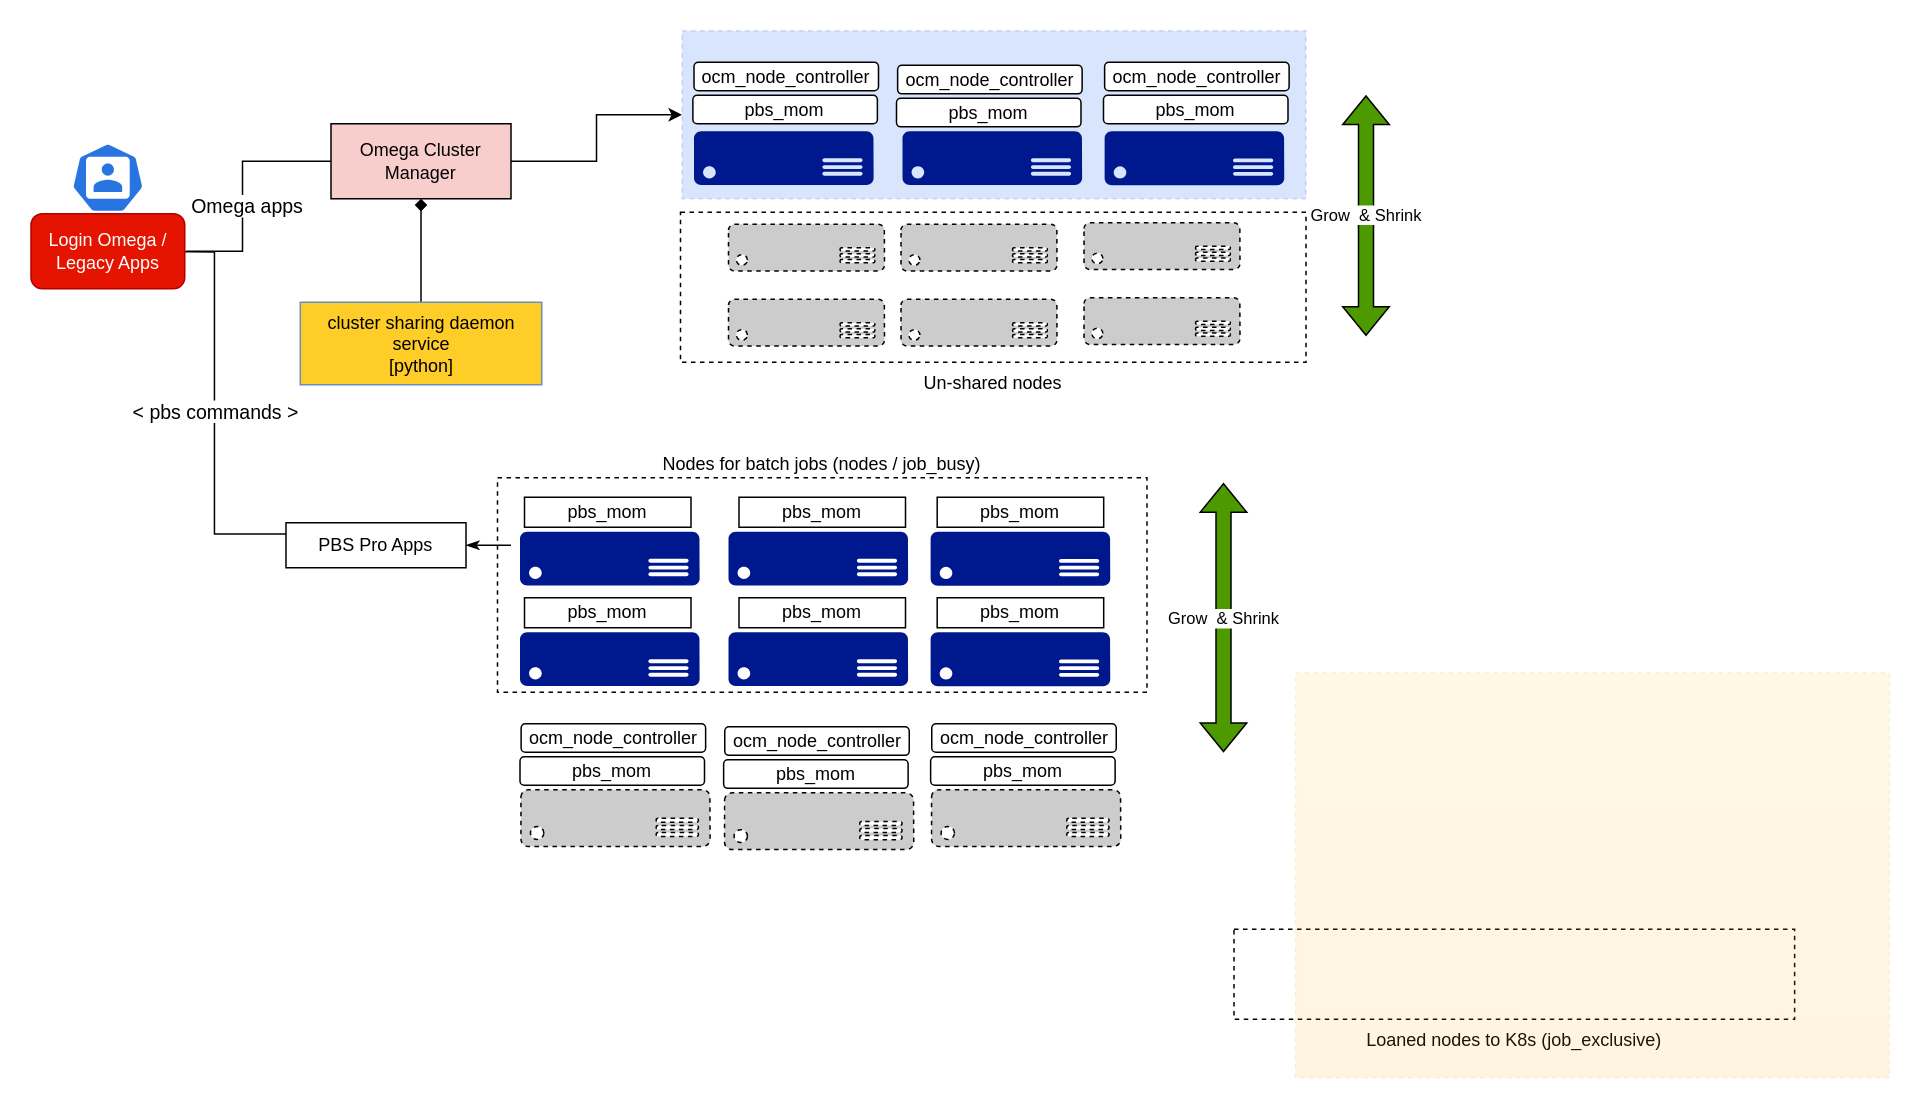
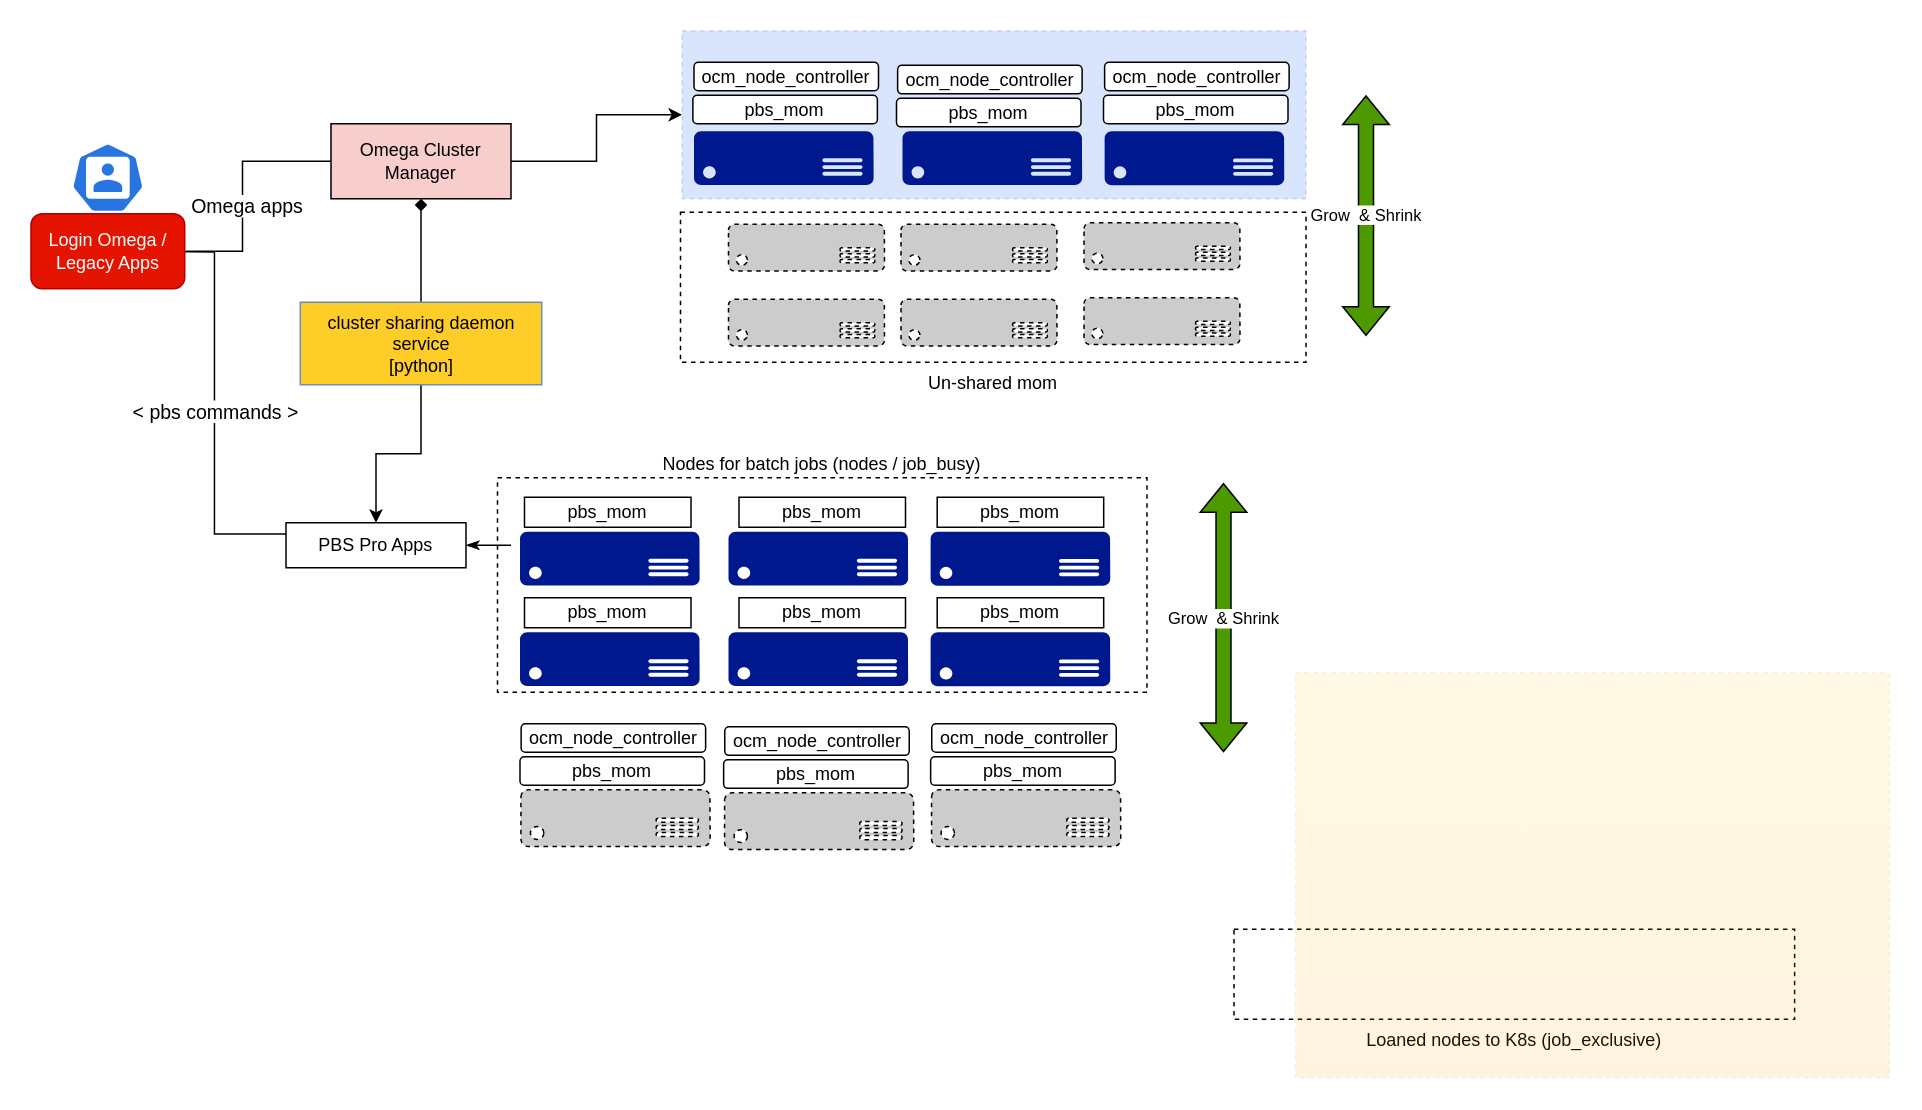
  <mxCell id="0" />
  <mxCell id="1" parent="0" />
  <mxCell id="2" value="" style="rounded=0;whiteSpace=wrap;html=1;fillColor=#0050ef;dashed=1;labelPosition=left;verticalLabelPosition=bottom;align=right;verticalAlign=top;strokeColor=#001DBC;glass=0;opacity=15;fontColor=#ffffff;" parent="1" vertex="1"><mxGeometry x="454" y="20" width="416" height="112" as="geometry" /></mxCell>
  <mxCell id="3" value="Nodes for batch jobs (nodes / job_busy)" style="rounded=0;whiteSpace=wrap;html=1;fillColor=none;dashed=1;labelPosition=center;verticalLabelPosition=top;align=center;verticalAlign=bottom;" parent="1" vertex="1"><mxGeometry x="331" y="318" width="433" height="143" as="geometry" /></mxCell>
  <mxCell id="4" style="edgeStyle=orthogonalEdgeStyle;rounded=0;orthogonalLoop=1;jettySize=auto;html=1;entryX=1;entryY=0.5;entryDx=0;entryDy=0;fontSize=13;startArrow=none;startFill=0;endArrow=none;endFill=0;endSize=6;strokeColor=default;strokeWidth=1;fillColor=#4D9900;exitX=0;exitY=0.5;exitDx=0;exitDy=0;" parent="1" edge="1"><mxGeometry relative="1" as="geometry"><mxPoint x="221" y="107" as="sourcePoint" /><mxPoint x="123.5" y="167" as="targetPoint" /><Array as="points"><mxPoint x="161" y="107" /><mxPoint x="161" y="167" /></Array></mxGeometry></mxCell>
  <mxCell id="5" value="Omega apps" style="edgeLabel;html=1;align=center;verticalAlign=middle;resizable=0;points=[];fontSize=13;" parent="4" vertex="1" connectable="0"><mxGeometry x="0.012" y="2" relative="1" as="geometry"><mxPoint y="9" as="offset" /></mxGeometry></mxCell>
  <mxCell id="6" style="edgeStyle=orthogonalEdgeStyle;rounded=0;orthogonalLoop=1;jettySize=auto;html=1;exitX=1;exitY=0.5;exitDx=0;exitDy=0;" edge="1" parent="1" source="7" target="2"><mxGeometry relative="1" as="geometry" /></mxCell>
  <mxCell id="7" value="Omega Cluster Manager" style="rounded=0;whiteSpace=wrap;html=1;fillColor=#f8cecc;" parent="1" vertex="1"><mxGeometry x="220" y="82" width="120" height="50" as="geometry" /></mxCell>
  <mxCell id="8" value="" style="aspect=fixed;pointerEvents=1;shadow=0;dashed=1;html=1;strokeColor=#000000;labelPosition=center;verticalLabelPosition=bottom;verticalAlign=top;align=center;fillColor=#CCCCCC;shape=mxgraph.azure.server;strokeWidth=1;rounded=0;" parent="1" vertex="1"><mxGeometry x="485" y="149" width="104" height="31.2" as="geometry" /></mxCell>
  <mxCell id="9" value="" style="aspect=fixed;pointerEvents=1;shadow=0;dashed=1;html=1;strokeColor=#000000;labelPosition=center;verticalLabelPosition=bottom;verticalAlign=top;align=center;fillColor=#CCCCCC;shape=mxgraph.azure.server;strokeWidth=1;rounded=0;" parent="1" vertex="1"><mxGeometry x="600" y="149" width="104" height="31.2" as="geometry" /></mxCell>
  <mxCell id="10" value="" style="aspect=fixed;pointerEvents=1;shadow=0;dashed=1;html=1;strokeColor=#000000;labelPosition=center;verticalLabelPosition=bottom;verticalAlign=top;align=center;fillColor=#CCCCCC;shape=mxgraph.azure.server;strokeWidth=1;rounded=0;" parent="1" vertex="1"><mxGeometry x="722" y="148" width="104" height="31.2" as="geometry" /></mxCell>
  <mxCell id="11" value="" style="aspect=fixed;pointerEvents=1;shadow=0;dashed=1;html=1;strokeColor=#000000;labelPosition=center;verticalLabelPosition=bottom;verticalAlign=top;align=center;fillColor=#CCCCCC;shape=mxgraph.azure.server;strokeWidth=1;rounded=0;" parent="1" vertex="1"><mxGeometry x="485" y="199" width="104" height="31.2" as="geometry" /></mxCell>
  <mxCell id="12" value="" style="aspect=fixed;pointerEvents=1;shadow=0;dashed=1;html=1;strokeColor=#000000;labelPosition=center;verticalLabelPosition=bottom;verticalAlign=top;align=center;fillColor=#CCCCCC;shape=mxgraph.azure.server;strokeWidth=1;rounded=0;" parent="1" vertex="1"><mxGeometry x="600" y="199" width="104" height="31.2" as="geometry" /></mxCell>
  <mxCell id="13" value="" style="aspect=fixed;pointerEvents=1;shadow=0;dashed=1;html=1;strokeColor=#000000;labelPosition=center;verticalLabelPosition=bottom;verticalAlign=top;align=center;fillColor=#CCCCCC;shape=mxgraph.azure.server;strokeWidth=1;rounded=0;" parent="1" vertex="1"><mxGeometry x="722" y="198" width="104" height="31.2" as="geometry" /></mxCell>
  <mxCell id="14" style="edgeStyle=orthogonalEdgeStyle;rounded=0;orthogonalLoop=1;jettySize=auto;html=1;exitX=1;exitY=0.5;exitDx=0;exitDy=0;startArrow=classicThin;startFill=1;endArrow=none;endFill=0;" parent="1" source="15" edge="1"><mxGeometry relative="1" as="geometry"><mxPoint x="340" y="363" as="targetPoint" /></mxGeometry></mxCell>
  <mxCell id="15" value="PBS Pro Apps" style="rounded=0;whiteSpace=wrap;html=1;shadow=0;strokeWidth=1;" parent="1" vertex="1"><mxGeometry x="190" y="348" width="120" height="30" as="geometry" /></mxCell>
  <mxCell id="16" value="" style="aspect=fixed;pointerEvents=1;shadow=0;dashed=0;html=1;strokeColor=none;labelPosition=center;verticalLabelPosition=bottom;verticalAlign=top;align=center;fillColor=#00188D;shape=mxgraph.azure.server;rounded=0;" parent="1" vertex="1"><mxGeometry x="346" y="421" width="119.75" height="35.93" as="geometry" /></mxCell>
  <mxCell id="17" value="pbs_mom" style="rounded=0;whiteSpace=wrap;html=1;" parent="1" vertex="1"><mxGeometry x="349" y="398" width="111" height="20" as="geometry" /></mxCell>
  <mxCell id="18" value="Loaned nodes to K8s (job_exclusive)" style="rounded=0;whiteSpace=wrap;html=1;fillColor=none;dashed=1;labelPosition=center;verticalLabelPosition=bottom;align=center;verticalAlign=top;" parent="1" vertex="1"><mxGeometry x="822" y="619" width="373.75" height="60" as="geometry" /></mxCell>
- <mxCell id="19" value="Un-shared nodes" style="rounded=0;whiteSpace=wrap;html=1;fillColor=none;dashed=1;labelPosition=center;verticalLabelPosition=bottom;align=center;verticalAlign=top;" parent="1" vertex="1"><mxGeometry x="453" y="141" width="417" height="100" as="geometry" /></mxCell>
+ <mxCell id="19" value="Un-shared mom" style="rounded=0;whiteSpace=wrap;html=1;fillColor=none;dashed=1;labelPosition=center;verticalLabelPosition=bottom;align=center;verticalAlign=top;" parent="1" vertex="1"><mxGeometry x="453" y="141" width="417" height="100" as="geometry" /></mxCell>
  <mxCell id="20" value="Grow&amp;nbsp; &amp;amp; Shrink" style="shape=flexArrow;endArrow=classic;startArrow=classic;html=1;rounded=0;endSize=6;strokeWidth=1;strokeColor=default;fillColor=#4D9900;" parent="1" edge="1"><mxGeometry width="100" height="100" relative="1" as="geometry"><mxPoint x="910" y="63" as="sourcePoint" /><mxPoint x="910" y="223.5" as="targetPoint" /></mxGeometry></mxCell>
  <mxCell id="21" value="Grow&amp;nbsp; &amp;amp; Shrink" style="shape=flexArrow;endArrow=classic;startArrow=classic;html=1;rounded=0;endSize=6;strokeWidth=1;strokeColor=default;fillColor=#4D9900;" parent="1" edge="1"><mxGeometry width="100" height="100" relative="1" as="geometry"><mxPoint x="815" y="321.5" as="sourcePoint" /><mxPoint x="815" y="501" as="targetPoint" /></mxGeometry></mxCell>
  <mxCell id="22" value="" style="html=1;dashed=0;whitespace=wrap;fillColor=#2875E2;strokeColor=#ffffff;points=[[0.005,0.63,0],[0.1,0.2,0],[0.9,0.2,0],[0.5,0,0],[0.995,0.63,0],[0.72,0.99,0],[0.5,1,0],[0.28,0.99,0]];shape=mxgraph.kubernetes.icon;prIcon=user;rounded=0;" parent="1" vertex="1"><mxGeometry x="47" y="91" width="48.5" height="54" as="geometry" /></mxCell>
  <mxCell id="23" style="edgeStyle=orthogonalEdgeStyle;orthogonalLoop=1;jettySize=auto;html=1;fontSize=13;startArrow=none;startFill=0;endArrow=none;endFill=0;endSize=6;strokeColor=default;strokeWidth=1;fillColor=#4D9900;rounded=0;entryX=0;entryY=0.25;entryDx=0;entryDy=0;" parent="1" target="15" edge="1"><mxGeometry relative="1" as="geometry"><mxPoint x="93.5" y="167" as="sourcePoint" /><mxPoint x="161" y="338" as="targetPoint" /></mxGeometry></mxCell>
  <mxCell id="24" value="&amp;lt; pbs commands &amp;gt;" style="edgeLabel;html=1;align=center;verticalAlign=middle;resizable=0;points=[];fontSize=13;" parent="23" vertex="1" connectable="0"><mxGeometry x="-0.104" relative="1" as="geometry"><mxPoint y="28" as="offset" /></mxGeometry></mxCell>
  <mxCell id="25" value="Login Omega / Legacy Apps" style="rounded=1;whiteSpace=wrap;html=1;fillColor=#e51400;glass=0;strokeColor=#B20000;fontColor=#ffffff;" parent="1" vertex="1"><mxGeometry x="20" y="142" width="102.5" height="50" as="geometry" /></mxCell>
  <mxCell id="26" value="" style="rounded=0;whiteSpace=wrap;html=1;fillColor=#ffcd28;dashed=1;labelPosition=left;verticalLabelPosition=bottom;align=right;verticalAlign=top;strokeColor=#d79b00;glass=0;opacity=12;gradientColor=#ffa500;" parent="1" vertex="1"><mxGeometry x="863" y="448" width="396" height="270" as="geometry" /></mxCell>
  <mxCell id="27" value="&lt;div&gt;pbs_mom&lt;/div&gt;" style="rounded=1;whiteSpace=wrap;html=1;sketch=0;glass=0;fillStyle=auto;gradientColor=none;" vertex="1" parent="1"><mxGeometry x="346" y="504" width="123" height="19" as="geometry" /></mxCell>
  <mxCell id="28" value="ocm_node_controller" style="rounded=1;whiteSpace=wrap;html=1;sketch=0;glass=0;fillStyle=auto;gradientColor=none;" vertex="1" parent="1"><mxGeometry x="346.75" y="482" width="123" height="19" as="geometry" /></mxCell>
  <mxCell id="29" value="" style="aspect=fixed;pointerEvents=1;shadow=0;dashed=1;html=1;strokeColor=#000000;labelPosition=center;verticalLabelPosition=bottom;verticalAlign=top;align=center;fillColor=#CCCCCC;shape=mxgraph.azure.server;strokeWidth=1;rounded=0;" vertex="1" parent="1"><mxGeometry x="346.62" y="526" width="126.13" height="37.83" as="geometry" /></mxCell>
  <mxCell id="30" value="&lt;div&gt;pbs_mom&lt;/div&gt;" style="rounded=1;whiteSpace=wrap;html=1;sketch=0;glass=0;fillStyle=auto;gradientColor=none;" vertex="1" parent="1"><mxGeometry x="481.75" y="506.08" width="123" height="19" as="geometry" /></mxCell>
  <mxCell id="31" value="ocm_node_controller" style="rounded=1;whiteSpace=wrap;html=1;sketch=0;glass=0;fillStyle=auto;gradientColor=none;" vertex="1" parent="1"><mxGeometry x="482.5" y="484.08" width="123" height="19" as="geometry" /></mxCell>
  <mxCell id="32" value="" style="aspect=fixed;pointerEvents=1;shadow=0;dashed=1;html=1;strokeColor=#000000;labelPosition=center;verticalLabelPosition=bottom;verticalAlign=top;align=center;fillColor=#CCCCCC;shape=mxgraph.azure.server;strokeWidth=1;rounded=0;" vertex="1" parent="1"><mxGeometry x="482.37" y="528.08" width="126.13" height="37.83" as="geometry" /></mxCell>
  <mxCell id="33" value="&lt;div&gt;pbs_mom&lt;/div&gt;" style="rounded=1;whiteSpace=wrap;html=1;sketch=0;glass=0;fillStyle=auto;gradientColor=none;" vertex="1" parent="1"><mxGeometry x="619.75" y="504" width="123" height="19" as="geometry" /></mxCell>
  <mxCell id="34" value="ocm_node_controller" style="rounded=1;whiteSpace=wrap;html=1;sketch=0;glass=0;fillStyle=auto;gradientColor=none;" vertex="1" parent="1"><mxGeometry x="620.5" y="482" width="123" height="19" as="geometry" /></mxCell>
  <mxCell id="35" value="" style="aspect=fixed;pointerEvents=1;shadow=0;dashed=1;html=1;strokeColor=#000000;labelPosition=center;verticalLabelPosition=bottom;verticalAlign=top;align=center;fillColor=#CCCCCC;shape=mxgraph.azure.server;strokeWidth=1;rounded=0;" vertex="1" parent="1"><mxGeometry x="620.37" y="526" width="126.13" height="37.83" as="geometry" /></mxCell>
  <mxCell id="36" value="" style="aspect=fixed;pointerEvents=1;shadow=0;dashed=0;html=1;strokeColor=none;labelPosition=center;verticalLabelPosition=bottom;verticalAlign=top;align=center;fillColor=#00188D;shape=mxgraph.azure.server;rounded=0;" vertex="1" parent="1"><mxGeometry x="485" y="421" width="119.75" height="35.93" as="geometry" /></mxCell>
  <mxCell id="37" value="" style="aspect=fixed;pointerEvents=1;shadow=0;dashed=0;html=1;strokeColor=none;labelPosition=center;verticalLabelPosition=bottom;verticalAlign=top;align=center;fillColor=#00188D;shape=mxgraph.azure.server;rounded=0;" vertex="1" parent="1"><mxGeometry x="619.75" y="421.07" width="119.75" height="35.93" as="geometry" /></mxCell>
  <mxCell id="38" value="pbs_mom" style="rounded=0;whiteSpace=wrap;html=1;" vertex="1" parent="1"><mxGeometry x="492" y="398" width="111" height="20" as="geometry" /></mxCell>
  <mxCell id="39" value="pbs_mom" style="rounded=0;whiteSpace=wrap;html=1;" vertex="1" parent="1"><mxGeometry x="624.13" y="398" width="111" height="20" as="geometry" /></mxCell>
  <mxCell id="40" value="" style="aspect=fixed;pointerEvents=1;shadow=0;dashed=0;html=1;strokeColor=none;labelPosition=center;verticalLabelPosition=bottom;verticalAlign=top;align=center;fillColor=#00188D;shape=mxgraph.azure.server;rounded=0;" vertex="1" parent="1"><mxGeometry x="346" y="354" width="119.75" height="35.93" as="geometry" /></mxCell>
  <mxCell id="41" value="pbs_mom" style="rounded=0;whiteSpace=wrap;html=1;" vertex="1" parent="1"><mxGeometry x="349" y="331" width="111" height="20" as="geometry" /></mxCell>
  <mxCell id="42" value="pbs_mom" style="rounded=0;whiteSpace=wrap;html=1;" vertex="1" parent="1"><mxGeometry x="492" y="331" width="111" height="20" as="geometry" /></mxCell>
  <mxCell id="43" value="" style="aspect=fixed;pointerEvents=1;shadow=0;dashed=0;html=1;strokeColor=none;labelPosition=center;verticalLabelPosition=bottom;verticalAlign=top;align=center;fillColor=#00188D;shape=mxgraph.azure.server;rounded=0;" vertex="1" parent="1"><mxGeometry x="485" y="354" width="119.75" height="35.93" as="geometry" /></mxCell>
  <mxCell id="44" value="pbs_mom" style="rounded=0;whiteSpace=wrap;html=1;" vertex="1" parent="1"><mxGeometry x="624.13" y="331" width="111" height="20" as="geometry" /></mxCell>
  <mxCell id="45" value="" style="aspect=fixed;pointerEvents=1;shadow=0;dashed=0;html=1;strokeColor=none;labelPosition=center;verticalLabelPosition=bottom;verticalAlign=top;align=center;fillColor=#00188D;shape=mxgraph.azure.server;rounded=0;" vertex="1" parent="1"><mxGeometry x="619.75" y="354.07" width="119.75" height="35.93" as="geometry" /></mxCell>
+ <mxCell id="46" value="" style="edgeStyle=orthogonalEdgeStyle;rounded=0;orthogonalLoop=1;jettySize=auto;html=1;" edge="1" parent="1" source="48" target="15"><mxGeometry relative="1" as="geometry" /></mxCell>
  <mxCell id="47" style="edgeStyle=orthogonalEdgeStyle;rounded=0;orthogonalLoop=1;jettySize=auto;html=1;exitX=0.5;exitY=0;exitDx=0;exitDy=0;entryX=0.5;entryY=1;entryDx=0;entryDy=0;endArrow=diamond;" edge="1" parent="1" source="48" target="7"><mxGeometry relative="1" as="geometry" /></mxCell>
  <mxCell id="48" value="&lt;div&gt;cluster sharing daemon service &lt;br&gt;&lt;/div&gt;&lt;div&gt;[python]&lt;br&gt;&lt;/div&gt;" style="rounded=0;whiteSpace=wrap;html=1;fillColor=#ffcd28;strokeColor=#6c8ebf;" vertex="1" parent="1"><mxGeometry x="199.5" y="201" width="161" height="55" as="geometry" /></mxCell>
  <mxCell id="49" value="&lt;div&gt;pbs_mom&lt;/div&gt;" style="rounded=1;whiteSpace=wrap;html=1;sketch=0;glass=0;fillStyle=auto;gradientColor=none;" vertex="1" parent="1"><mxGeometry x="461.25" y="63" width="123" height="19" as="geometry" /></mxCell>
  <mxCell id="50" value="ocm_node_controller" style="rounded=1;whiteSpace=wrap;html=1;sketch=0;glass=0;fillStyle=auto;gradientColor=none;" vertex="1" parent="1"><mxGeometry x="462" y="41" width="123" height="19" as="geometry" /></mxCell>
  <mxCell id="51" value="&lt;div&gt;pbs_mom&lt;/div&gt;" style="rounded=1;whiteSpace=wrap;html=1;sketch=0;glass=0;fillStyle=auto;gradientColor=none;" vertex="1" parent="1"><mxGeometry x="597" y="65.08" width="123" height="19" as="geometry" /></mxCell>
  <mxCell id="52" value="ocm_node_controller" style="rounded=1;whiteSpace=wrap;html=1;sketch=0;glass=0;fillStyle=auto;gradientColor=none;" vertex="1" parent="1"><mxGeometry x="597.75" y="43.08" width="123" height="19" as="geometry" /></mxCell>
  <mxCell id="53" value="&lt;div&gt;pbs_mom&lt;/div&gt;" style="rounded=1;whiteSpace=wrap;html=1;sketch=0;glass=0;fillStyle=auto;gradientColor=none;" vertex="1" parent="1"><mxGeometry x="735" y="63" width="123" height="19" as="geometry" /></mxCell>
  <mxCell id="54" value="ocm_node_controller" style="rounded=1;whiteSpace=wrap;html=1;sketch=0;glass=0;fillStyle=auto;gradientColor=none;" vertex="1" parent="1"><mxGeometry x="735.75" y="41" width="123" height="19" as="geometry" /></mxCell>
  <mxCell id="55" value="" style="aspect=fixed;pointerEvents=1;shadow=0;dashed=0;html=1;strokeColor=none;labelPosition=center;verticalLabelPosition=bottom;verticalAlign=top;align=center;fillColor=#00188D;shape=mxgraph.azure.server;rounded=0;" vertex="1" parent="1"><mxGeometry x="462" y="87" width="119.75" height="35.93" as="geometry" /></mxCell>
  <mxCell id="56" value="" style="aspect=fixed;pointerEvents=1;shadow=0;dashed=0;html=1;strokeColor=none;labelPosition=center;verticalLabelPosition=bottom;verticalAlign=top;align=center;fillColor=#00188D;shape=mxgraph.azure.server;rounded=0;" vertex="1" parent="1"><mxGeometry x="601" y="87" width="119.75" height="35.93" as="geometry" /></mxCell>
  <mxCell id="57" value="" style="aspect=fixed;pointerEvents=1;shadow=0;dashed=0;html=1;strokeColor=none;labelPosition=center;verticalLabelPosition=bottom;verticalAlign=top;align=center;fillColor=#00188D;shape=mxgraph.azure.server;rounded=0;" vertex="1" parent="1"><mxGeometry x="735.75" y="87.07" width="119.75" height="35.93" as="geometry" /></mxCell>
